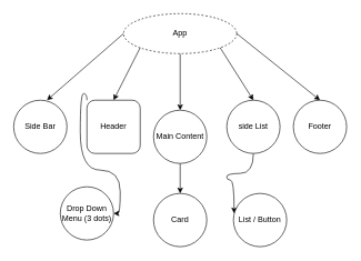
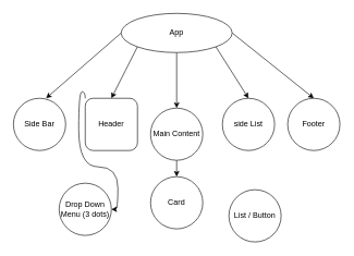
  <mxCell id="0" />
  <mxCell id="1" parent="0" />
  <mxCell id="2" value="Side Bar" style="ellipse;whiteSpace=wrap;html=1;" vertex="1" parent="1"><mxGeometry x="20" y="150" width="80" height="80" as="geometry" /></mxCell>
  <mxCell id="3" style="html=1;exitX=0;exitY=0.5;exitDx=0;exitDy=0;entryX=0.5;entryY=0;entryDx=0;entryDy=0;" edge="1" parent="1" source="8"><mxGeometry relative="1" as="geometry"><mxPoint x="70" y="150" as="targetPoint" /></mxGeometry></mxCell>
  <mxCell id="4" style="html=1;exitX=0;exitY=1;exitDx=0;exitDy=0;entryX=0.5;entryY=0;entryDx=0;entryDy=0;" edge="1" parent="1" source="8" target="14"><mxGeometry relative="1" as="geometry"><mxPoint x="210" y="100" as="targetPoint" /></mxGeometry></mxCell>
  <mxCell id="5" style="edgeStyle=none;html=1;exitX=0.5;exitY=1;exitDx=0;exitDy=0;entryX=0.5;entryY=0;entryDx=0;entryDy=0;" edge="1" parent="1" source="8" target="10"><mxGeometry relative="1" as="geometry" /></mxCell>
  <mxCell id="6" style="html=1;exitX=1;exitY=1;exitDx=0;exitDy=0;entryX=0.5;entryY=0;entryDx=0;entryDy=0;" edge="1" parent="1" source="8" target="12"><mxGeometry relative="1" as="geometry" /></mxCell>
  <mxCell id="7" style="edgeStyle=none;html=1;exitX=1;exitY=0.5;exitDx=0;exitDy=0;entryX=0.5;entryY=0;entryDx=0;entryDy=0;" edge="1" parent="1" source="8"><mxGeometry relative="1" as="geometry"><mxPoint x="480" y="150" as="targetPoint" /></mxGeometry></mxCell>
- <mxCell id="8" value="App" style="ellipse;whiteSpace=wrap;html=1;dashed=1;" vertex="1" parent="1"><mxGeometry x="185" y="20" width="170" height="60" as="geometry" /></mxCell>
+ <mxCell id="8" value="App" style="ellipse;whiteSpace=wrap;html=1;" vertex="1" parent="1"><mxGeometry x="185" y="20" width="170" height="60" as="geometry" /></mxCell>
  <mxCell id="9" style="edgeStyle=none;html=1;exitX=0.5;exitY=1;exitDx=0;exitDy=0;entryX=0.5;entryY=0;entryDx=0;entryDy=0;" edge="1" parent="1" source="10" target="18"><mxGeometry relative="1" as="geometry" /></mxCell>
  <mxCell id="10" value="Main Content" style="ellipse;whiteSpace=wrap;html=1;" vertex="1" parent="1"><mxGeometry x="230" y="165" width="80" height="80" as="geometry" /></mxCell>
- <mxCell id="11" style="edgeStyle=orthogonalEdgeStyle;curved=1;html=1;exitX=0.5;exitY=1;exitDx=0;exitDy=0;entryX=0.013;entryY=0.375;entryDx=0;entryDy=0;entryPerimeter=0;" edge="1" parent="1" source="12" target="17"><mxGeometry relative="1" as="geometry"><Array as="points"><mxPoint x="380" y="260" /><mxPoint x="340" y="260" /><mxPoint x="340" y="270" /><mxPoint x="351" y="270" /></Array></mxGeometry></mxCell>
  <mxCell id="12" value="side List" style="ellipse;whiteSpace=wrap;html=1;" vertex="1" parent="1"><mxGeometry x="340" y="150" width="80" height="80" as="geometry" /></mxCell>
  <mxCell id="13" style="edgeStyle=orthogonalEdgeStyle;curved=1;html=1;exitX=0;exitY=0;exitDx=0;exitDy=0;entryX=1;entryY=0.5;entryDx=0;entryDy=0;" edge="1" parent="1" source="14" target="16"><mxGeometry relative="1" as="geometry" /></mxCell>
  <mxCell id="14" value="Header" style="whiteSpace=wrap;html=1;rounded=1;" vertex="1" parent="1"><mxGeometry x="130" y="150" width="80" height="80" as="geometry" /></mxCell>
  <mxCell id="15" value="Footer" style="ellipse;whiteSpace=wrap;html=1;" vertex="1" parent="1"><mxGeometry x="440" y="150" width="80" height="80" as="geometry" /></mxCell>
  <mxCell id="16" value="Drop Down Menu (3 dots)" style="ellipse;whiteSpace=wrap;html=1;" vertex="1" parent="1"><mxGeometry x="90" y="280" width="80" height="80" as="geometry" /></mxCell>
  <mxCell id="17" value="List / Button" style="ellipse;whiteSpace=wrap;html=1;" vertex="1" parent="1"><mxGeometry x="350" y="290" width="80" height="80" as="geometry" /></mxCell>
- <mxCell id="18" value="Card" style="ellipse;whiteSpace=wrap;html=1;" vertex="1" parent="1"><mxGeometry x="230" y="290" width="80" height="80" as="geometry" /></mxCell>
+ <mxCell id="18" value="Card" style="ellipse;whiteSpace=wrap;html=1;" vertex="1" parent="1"><mxGeometry x="230" y="270" width="80" height="80" as="geometry" /></mxCell>
